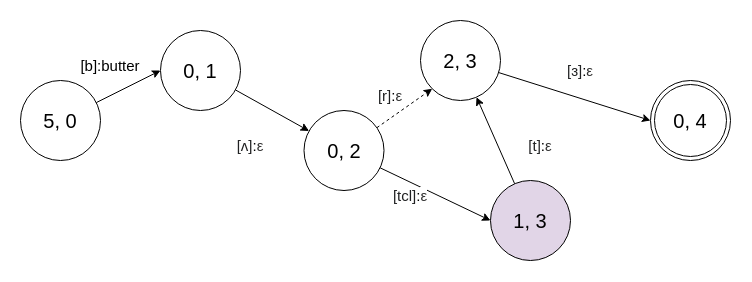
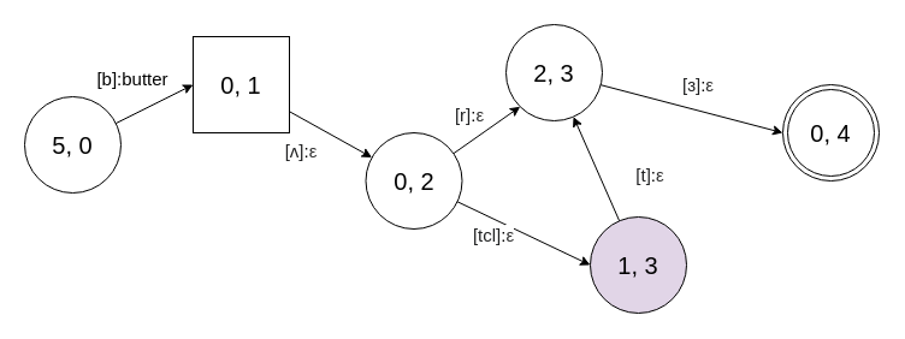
  <mxCell id="0" />
  <mxCell id="1" parent="0" />
  <mxCell id="2" style="rounded=0;orthogonalLoop=1;jettySize=auto;html=1;entryX=0;entryY=0.5;entryDx=0;entryDy=0;" edge="1" parent="1" source="3" target="5"><mxGeometry relative="1" as="geometry"><mxPoint x="230" y="190" as="targetPoint" /></mxGeometry></mxCell>
  <mxCell id="3" value="&lt;font style=&quot;font-size: 20px&quot;&gt;5, 0&lt;/font&gt;" style="ellipse;whiteSpace=wrap;html=1;aspect=fixed;" vertex="1" parent="1"><mxGeometry x="20" y="80" width="80" height="80" as="geometry" /></mxCell>
  <mxCell id="4" style="edgeStyle=none;rounded=0;orthogonalLoop=1;jettySize=auto;html=1;" edge="1" parent="1" source="5" target="8"><mxGeometry relative="1" as="geometry" /></mxCell>
- <mxCell id="5" value="&lt;font style=&quot;font-size: 20px&quot;&gt;0, 1&lt;/font&gt;" style="ellipse;whiteSpace=wrap;html=1;aspect=fixed;" vertex="1" parent="1"><mxGeometry x="160" y="30" width="80" height="80" as="geometry" /></mxCell>
- <mxCell id="6" style="edgeStyle=none;rounded=0;orthogonalLoop=1;jettySize=auto;html=1;entryX=0;entryY=1;entryDx=0;entryDy=0;dashed=1;" edge="1" parent="1" source="8" target="10"><mxGeometry relative="1" as="geometry" /></mxCell>
+ <mxCell id="5" value="&lt;font style=&quot;font-size: 20px&quot;&gt;0, 1&lt;/font&gt;" style="whiteSpace=wrap;html=1;aspect=fixed;rounded=0;" vertex="1" parent="1"><mxGeometry x="160" y="30" width="80" height="80" as="geometry" /></mxCell>
+ <mxCell id="6" style="edgeStyle=none;rounded=0;orthogonalLoop=1;jettySize=auto;html=1;entryX=0;entryY=1;entryDx=0;entryDy=0;" edge="1" parent="1" source="8" target="10"><mxGeometry relative="1" as="geometry" /></mxCell>
  <mxCell id="7" style="edgeStyle=none;rounded=0;orthogonalLoop=1;jettySize=auto;html=1;entryX=0;entryY=0.5;entryDx=0;entryDy=0;" edge="1" parent="1" source="8" target="12"><mxGeometry relative="1" as="geometry" /></mxCell>
  <mxCell id="8" value="&lt;font style=&quot;font-size: 20px&quot;&gt;0, 2&lt;/font&gt;" style="ellipse;whiteSpace=wrap;html=1;aspect=fixed;" vertex="1" parent="1"><mxGeometry x="303.5" y="110" width="80" height="80" as="geometry" /></mxCell>
  <mxCell id="9" style="edgeStyle=none;rounded=0;orthogonalLoop=1;jettySize=auto;html=1;entryX=0;entryY=0.5;entryDx=0;entryDy=0;" edge="1" parent="1" source="10" target="13"><mxGeometry relative="1" as="geometry" /></mxCell>
  <mxCell id="10" value="&lt;font style=&quot;font-size: 20px&quot;&gt;2, 3&lt;/font&gt;" style="ellipse;whiteSpace=wrap;html=1;aspect=fixed;" vertex="1" parent="1"><mxGeometry x="420" y="20" width="80" height="80" as="geometry" /></mxCell>
  <mxCell id="11" style="edgeStyle=none;rounded=0;orthogonalLoop=1;jettySize=auto;html=1;" edge="1" parent="1" source="12" target="10"><mxGeometry relative="1" as="geometry" /></mxCell>
  <mxCell id="12" value="&lt;font style=&quot;font-size: 20px&quot;&gt;1, 3&lt;/font&gt;" style="ellipse;whiteSpace=wrap;html=1;aspect=fixed;fillColor=#e1d5e7;" vertex="1" parent="1"><mxGeometry x="490" y="180" width="80" height="80" as="geometry" /></mxCell>
- <mxCell id="13" value="&lt;font style=&quot;font-size: 20px&quot;&gt;0, 4&lt;/font&gt;" style="ellipse;shape=doubleEllipse;whiteSpace=wrap;html=1;aspect=fixed;" vertex="1" parent="1"><mxGeometry x="650" y="80" width="80" height="80" as="geometry" /></mxCell>
+ <mxCell id="13" value="&lt;font style=&quot;font-size: 20px&quot;&gt;0, 4&lt;/font&gt;" style="ellipse;shape=doubleEllipse;whiteSpace=wrap;html=1;aspect=fixed;" vertex="1" parent="1"><mxGeometry x="650" y="70" width="80" height="80" as="geometry" /></mxCell>
  <mxCell id="14" value="&lt;font style=&quot;font-size: 15px&quot;&gt;[b]:butter&lt;/font&gt;" style="text;html=1;strokeColor=none;fillColor=none;align=center;verticalAlign=middle;whiteSpace=wrap;rounded=0;" vertex="1" parent="1"><mxGeometry x="70" y="50" width="80" height="30" as="geometry" /></mxCell>
- <mxCell id="15" value="&lt;font style=&quot;font-size: 15px&quot;&gt;&lt;font style=&quot;font-size: 15px&quot;&gt;&lt;span style=&quot;color: rgb(32 , 33 , 34) ; font-family: sans-serif&quot;&gt;[ʌ]&lt;/span&gt;:&lt;/font&gt;&lt;span style=&quot;color: rgb(51 , 51 , 51) ; font-family: &amp;#34;arial&amp;#34; , &amp;#34;tahoma&amp;#34; , &amp;#34;microsoft yahei&amp;#34; , , sans-serif ; background-color: rgb(255 , 255 , 255)&quot;&gt;ε&lt;/span&gt;&lt;/font&gt;" style="text;html=1;strokeColor=none;fillColor=none;align=center;verticalAlign=middle;whiteSpace=wrap;rounded=0;" vertex="1" parent="1"><mxGeometry x="210" y="130" width="80" height="30" as="geometry" /></mxCell>
+ <mxCell id="15" value="&lt;font style=&quot;font-size: 15px&quot;&gt;&lt;font style=&quot;font-size: 15px&quot;&gt;&lt;span style=&quot;color: rgb(32 , 33 , 34) ; font-family: sans-serif&quot;&gt;[ʌ]&lt;/span&gt;:&lt;/font&gt;&lt;span style=&quot;color: rgb(51 , 51 , 51) ; font-family: &amp;#34;arial&amp;#34; , &amp;#34;tahoma&amp;#34; , &amp;#34;microsoft yahei&amp;#34; , , sans-serif ; background-color: rgb(255 , 255 , 255)&quot;&gt;ε&lt;/span&gt;&lt;/font&gt;" style="text;html=1;strokeColor=none;fillColor=none;align=center;verticalAlign=middle;whiteSpace=wrap;rounded=0;" vertex="1" parent="1"><mxGeometry x="210" y="110" width="80" height="30" as="geometry" /></mxCell>
  <mxCell id="16" value="&lt;font style=&quot;font-size: 15px&quot;&gt;&lt;font style=&quot;font-size: 15px&quot;&gt;&lt;span style=&quot;color: rgb(32 , 33 , 34) ; font-family: sans-serif&quot;&gt;[r]&lt;/span&gt;:&lt;/font&gt;&lt;span style=&quot;color: rgb(51 , 51 , 51) ; font-family: &amp;#34;arial&amp;#34; , &amp;#34;tahoma&amp;#34; , &amp;#34;microsoft yahei&amp;#34; , , sans-serif ; background-color: rgb(255 , 255 , 255)&quot;&gt;ε&lt;/span&gt;&lt;/font&gt;" style="text;html=1;strokeColor=none;fillColor=none;align=center;verticalAlign=middle;whiteSpace=wrap;rounded=0;" vertex="1" parent="1"><mxGeometry x="350" y="80" width="80" height="30" as="geometry" /></mxCell>
  <mxCell id="17" value="&lt;font style=&quot;font-size: 15px&quot;&gt;&lt;font style=&quot;font-size: 15px&quot;&gt;&lt;span style=&quot;color: rgb(32 , 33 , 34) ; font-family: sans-serif&quot;&gt;[tcl]&lt;/span&gt;:&lt;/font&gt;&lt;span style=&quot;color: rgb(51 , 51 , 51) ; font-family: &amp;#34;arial&amp;#34; , &amp;#34;tahoma&amp;#34; , &amp;#34;microsoft yahei&amp;#34; , , sans-serif ; background-color: rgb(255 , 255 , 255)&quot;&gt;ε&lt;/span&gt;&lt;/font&gt;" style="text;html=1;strokeColor=none;fillColor=none;align=center;verticalAlign=middle;whiteSpace=wrap;rounded=0;" vertex="1" parent="1"><mxGeometry x="370" y="180" width="80" height="30" as="geometry" /></mxCell>
  <mxCell id="18" value="&lt;font style=&quot;font-size: 15px&quot;&gt;&lt;font style=&quot;font-size: 15px&quot;&gt;&lt;span style=&quot;color: rgb(32 , 33 , 34) ; font-family: sans-serif&quot;&gt;[t]&lt;/span&gt;:&lt;/font&gt;&lt;span style=&quot;color: rgb(51 , 51 , 51) ; font-family: &amp;#34;arial&amp;#34; , &amp;#34;tahoma&amp;#34; , &amp;#34;microsoft yahei&amp;#34; , , sans-serif ; background-color: rgb(255 , 255 , 255)&quot;&gt;ε&lt;/span&gt;&lt;/font&gt;" style="text;html=1;strokeColor=none;fillColor=none;align=center;verticalAlign=middle;whiteSpace=wrap;rounded=0;" vertex="1" parent="1"><mxGeometry x="500" y="130" width="80" height="30" as="geometry" /></mxCell>
  <mxCell id="19" value="&lt;font style=&quot;font-size: 15px&quot;&gt;&lt;font style=&quot;font-size: 15px&quot;&gt;&lt;span style=&quot;color: rgb(32 , 33 , 34) ; font-family: sans-serif&quot;&gt;[&lt;/span&gt;&lt;span style=&quot;color: rgb(32 , 33 , 34) ; font-family: sans-serif ; font-size: 15.008px&quot;&gt;ɜ&lt;/span&gt;&lt;span style=&quot;color: rgb(32 , 33 , 34) ; font-family: sans-serif&quot;&gt;]&lt;/span&gt;:&lt;/font&gt;&lt;span style=&quot;color: rgb(51 , 51 , 51) ; font-family: &amp;#34;arial&amp;#34; , &amp;#34;tahoma&amp;#34; , &amp;#34;microsoft yahei&amp;#34; , , sans-serif ; background-color: rgb(255 , 255 , 255)&quot;&gt;ε&lt;/span&gt;&lt;/font&gt;" style="text;html=1;strokeColor=none;fillColor=none;align=center;verticalAlign=middle;whiteSpace=wrap;rounded=0;" vertex="1" parent="1"><mxGeometry x="540" y="55" width="80" height="30" as="geometry" /></mxCell>
